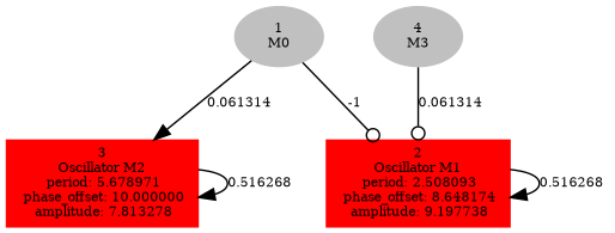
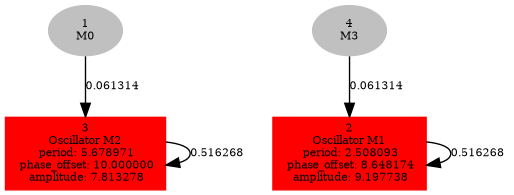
  digraph {
    forcelabels=true
    node [color=grey fontsize=8 style=filled]
    edge [arrowhead=normal fontsize=8]
    n1 [label=<1<BR/>M0>]
    n2 [color=red label=<2<BR />Oscillator M1<BR /> period: 2.508093<BR /> phase_offset: 8.648174<BR /> amplitude: 9.197738> shape=box]
    n3 [color=red label=<3<BR />Oscillator M2<BR /> period: 5.678971<BR /> phase_offset: 10.000000<BR /> amplitude: 7.813278> shape=box]
    n4 [label=<4<BR/>M3>]
-   n1 -> n2 [arrowhead=odot label="-1 "]
    n1 -> n3 [label="0.061314 "]
    n2 -> n2 [label="0.516268 "]
    n3 -> n3 [label="0.516268 "]
-   n4 -> n2 [arrowhead=odot label="0.061314 "]
+   n4 -> n2 [label="0.061314 "]
  }
